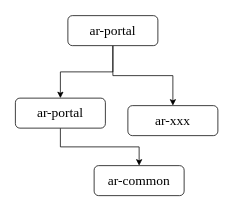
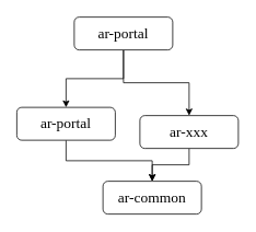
  <mxCell id="0" />
  <mxCell id="1" parent="0" />
  <mxCell id="2" style="edgeStyle=orthogonalEdgeStyle;rounded=0;orthogonalLoop=1;jettySize=auto;html=1;exitX=0.5;exitY=1;exitDx=0;exitDy=0;" edge="1" parent="1" source="4" target="6"><mxGeometry relative="1" as="geometry" /></mxCell>
  <mxCell id="3" style="edgeStyle=orthogonalEdgeStyle;rounded=0;orthogonalLoop=1;jettySize=auto;html=1;exitX=0.5;exitY=1;exitDx=0;exitDy=0;entryX=0.5;entryY=0;entryDx=0;entryDy=0;" edge="1" parent="1" source="4" target="8"><mxGeometry relative="1" as="geometry" /></mxCell>
  <mxCell id="4" value="&lt;font style=&quot;font-size: 18px&quot; face=&quot;Verdana&quot;&gt;ar-portal&lt;/font&gt;" style="rounded=1;whiteSpace=wrap;html=1;" vertex="1" parent="1"><mxGeometry x="90" y="20" width="120" height="40" as="geometry" /></mxCell>
  <mxCell id="5" style="edgeStyle=orthogonalEdgeStyle;rounded=0;orthogonalLoop=1;jettySize=auto;html=1;" edge="1" parent="1" source="6" target="9"><mxGeometry relative="1" as="geometry" /></mxCell>
  <mxCell id="6" value="&lt;font style=&quot;font-size: 18px&quot; face=&quot;Verdana&quot;&gt;ar-portal&lt;/font&gt;" style="rounded=1;whiteSpace=wrap;html=1;" vertex="1" parent="1"><mxGeometry x="20" y="130" width="120" height="40" as="geometry" /></mxCell>
+ <mxCell id="7" style="edgeStyle=orthogonalEdgeStyle;rounded=0;orthogonalLoop=1;jettySize=auto;html=1;exitX=0.5;exitY=1;exitDx=0;exitDy=0;entryX=0.5;entryY=0;entryDx=0;entryDy=0;" edge="1" parent="1" source="8" target="9"><mxGeometry relative="1" as="geometry" /></mxCell>
  <mxCell id="8" value="&lt;font style=&quot;font-size: 18px&quot; face=&quot;Verdana&quot;&gt;ar-xxx&lt;/font&gt;" style="rounded=1;whiteSpace=wrap;html=1;" vertex="1" parent="1"><mxGeometry x="170" y="140" width="120" height="40" as="geometry" /></mxCell>
  <mxCell id="9" value="&lt;font style=&quot;font-size: 18px&quot; face=&quot;Verdana&quot;&gt;ar-common&lt;/font&gt;" style="rounded=1;whiteSpace=wrap;html=1;" vertex="1" parent="1"><mxGeometry x="125" y="220" width="120" height="40" as="geometry" /></mxCell>
